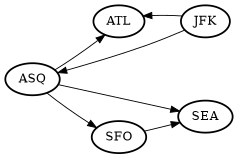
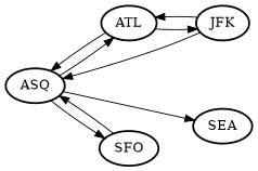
  digraph {
    rankdir=LR
    node [style=bold]
    ASQ
    ATL
    SEA
    SFO
    JFK
    ASQ -> ATL
    ASQ -> SEA
    ASQ -> SFO
-   SFO -> SEA
+   ATL -> ASQ
+   ATL -> JFK
+   SFO -> ASQ
    JFK -> ASQ
    JFK -> ATL
  }
